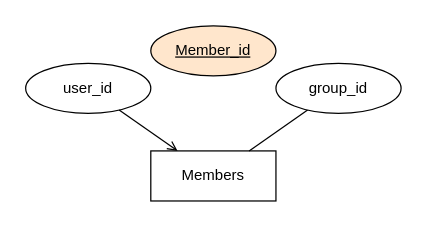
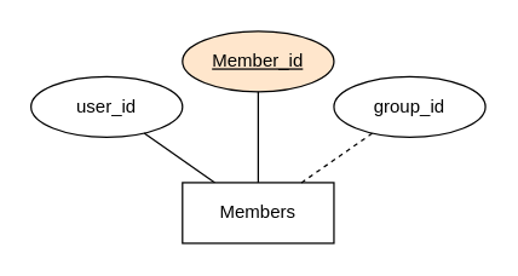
  <mxCell id="0" />
  <mxCell id="1" parent="0" />
  <mxCell id="2" value="user_id" style="ellipse;whiteSpace=wrap;html=1;align=center;container=0;" vertex="1" parent="1"><mxGeometry x="20" y="50" width="100" height="40" as="geometry" /></mxCell>
- <mxCell id="3" value="" style="endArrow=open;html=1;rounded=0;" edge="1" parent="1" source="2" target="6"><mxGeometry relative="1" as="geometry"><mxPoint x="70" y="432.5" as="sourcePoint" /><mxPoint x="230" y="432.5" as="targetPoint" /></mxGeometry></mxCell>
+ <mxCell id="3" value="" style="endArrow=none;html=1;rounded=0;" edge="1" parent="1" source="2" target="6"><mxGeometry relative="1" as="geometry"><mxPoint x="70" y="432.5" as="sourcePoint" /><mxPoint x="230" y="432.5" as="targetPoint" /></mxGeometry></mxCell>
  <mxCell id="4" value="Member_id" style="ellipse;whiteSpace=wrap;html=1;align=center;fontStyle=4;fillColor=#ffe6cc;" vertex="1" parent="1"><mxGeometry x="120" y="20" width="100" height="40" as="geometry" /></mxCell>
+ <mxCell id="5" value="" style="endArrow=none;html=1;rounded=0;" edge="1" parent="1" source="4" target="6"><mxGeometry relative="1" as="geometry"><mxPoint x="80" y="442.5" as="sourcePoint" /><mxPoint x="240" y="442.5" as="targetPoint" /></mxGeometry></mxCell>
  <mxCell id="6" value="Members" style="whiteSpace=wrap;html=1;align=center;" vertex="1" parent="1"><mxGeometry x="120" y="120" width="100" height="40" as="geometry" /></mxCell>
- <mxCell id="7" value="" style="endArrow=none;html=1;rounded=0;" edge="1" parent="1" source="8" target="6"><mxGeometry relative="1" as="geometry"><mxPoint x="170" y="352.5" as="sourcePoint" /><mxPoint x="330" y="352.5" as="targetPoint" /></mxGeometry></mxCell>
+ <mxCell id="7" value="" style="endArrow=none;html=1;rounded=0;dashed=1;" edge="1" parent="1" source="8" target="6"><mxGeometry relative="1" as="geometry"><mxPoint x="170" y="352.5" as="sourcePoint" /><mxPoint x="330" y="352.5" as="targetPoint" /></mxGeometry></mxCell>
  <mxCell id="8" value="group_id" style="ellipse;whiteSpace=wrap;html=1;align=center;container=0;" vertex="1" parent="1"><mxGeometry x="220" y="50" width="100" height="40" as="geometry" /></mxCell>
